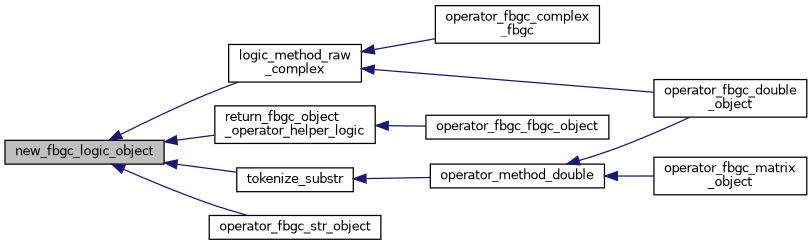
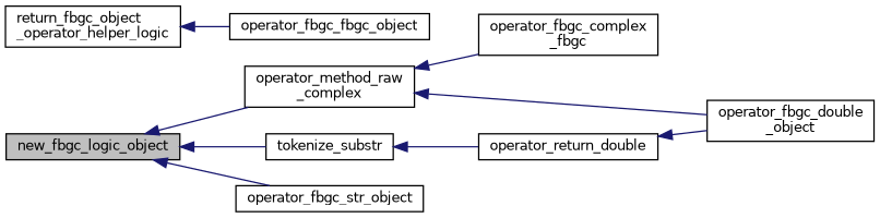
  digraph {
    rankdir=LR
    node [color=black fillcolor=white fontname=Helvetica fontsize=10 shape=record style=filled]
    edge [color=midnightblue dir=back fontname=Helvetica fontsize=10 labelfontname=Helvetica labelfontsize=10 style=solid]
    n1 [fillcolor=grey75 fontcolor=black height=0.2 label=new_fbgc_logic_object width=0.4]
-   n2 [height=0.2 label="logic_method_raw\l_complex" width=0.4]
+   n2 [height=0.2 label="operator_method_raw\l_complex" width=0.4]
    n3 [height=0.2 label="return_fbgc_object\l_operator_helper_logic" width=0.4]
    n4 [height=0.2 label=tokenize_substr width=0.4]
    n5 [height=0.2 label=operator_fbgc_str_object width=0.4]
    n6 [height=0.2 label="operator_fbgc_complex\l_fbgc" width=0.4]
    n7 [height=0.2 label="operator_fbgc_double\l_object" width=0.4]
-   n8 [height=0.2 label=operator_method_double width=0.4]
-   n9 [height=0.2 label="operator_fbgc_matrix\l_object" width=0.4]
+   n8 [height=0.2 label=operator_return_double width=0.4]
    n10 [height=0.2 label=operator_fbgc_fbgc_object width=0.4]
    n1 -> n2
-   n1 -> n3
    n1 -> n4
    n1 -> n5
    n2 -> n6
    n2 -> n7
    n3 -> n10
    n4 -> n8
    n8 -> n7
-   n8 -> n9
  }
